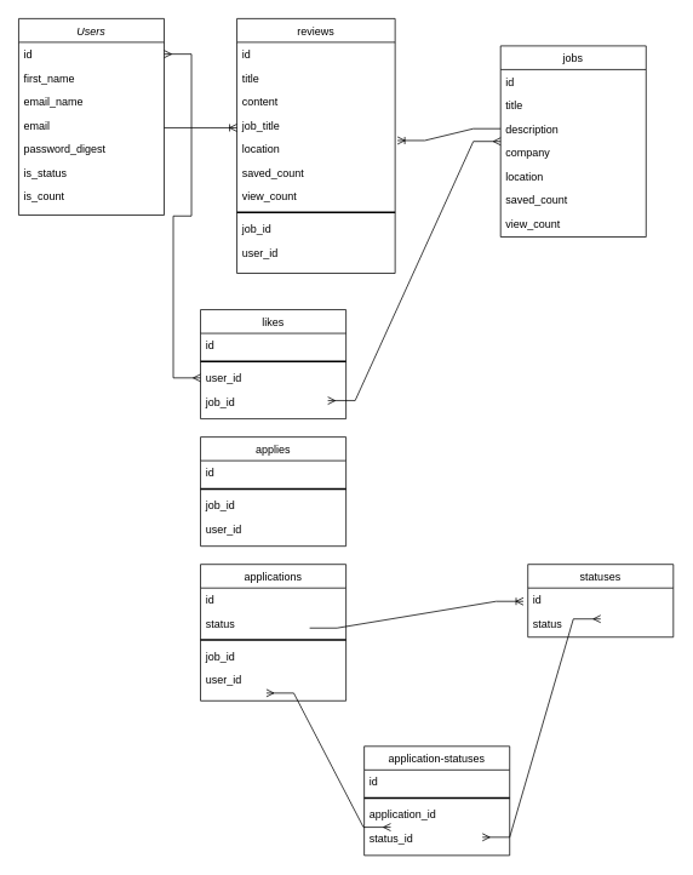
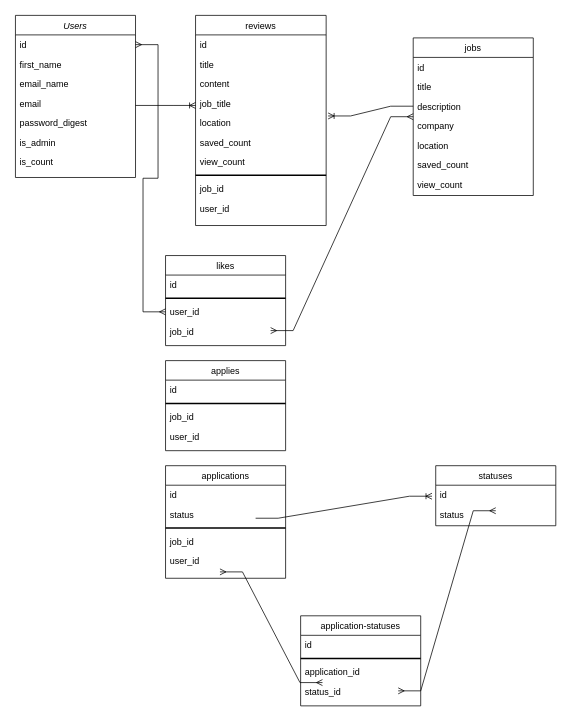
  <mxCell id="0" />
  <mxCell id="1" parent="0" />
  <mxCell id="2" value="Users" style="swimlane;fontStyle=2;align=center;verticalAlign=top;childLayout=stackLayout;horizontal=1;startSize=26;horizontalStack=0;resizeParent=1;resizeLast=0;collapsible=1;marginBottom=0;rounded=0;shadow=0;strokeWidth=1;" parent="1" vertex="1"><mxGeometry x="20" y="20" width="160" height="216" as="geometry"><mxRectangle x="230" y="140" width="160" height="26" as="alternateBounds" /></mxGeometry></mxCell>
  <mxCell id="3" value="id" style="text;align=left;verticalAlign=top;spacingLeft=4;spacingRight=4;overflow=hidden;rotatable=0;points=[[0,0.5],[1,0.5]];portConstraint=eastwest;" vertex="1" parent="2"><mxGeometry y="26" width="160" height="26" as="geometry" /></mxCell>
  <mxCell id="4" value="first_name" style="text;align=left;verticalAlign=top;spacingLeft=4;spacingRight=4;overflow=hidden;rotatable=0;points=[[0,0.5],[1,0.5]];portConstraint=eastwest;" parent="2" vertex="1"><mxGeometry y="52" width="160" height="26" as="geometry" /></mxCell>
  <mxCell id="5" value="email_name" style="text;align=left;verticalAlign=top;spacingLeft=4;spacingRight=4;overflow=hidden;rotatable=0;points=[[0,0.5],[1,0.5]];portConstraint=eastwest;rounded=0;shadow=0;html=0;" parent="2" vertex="1"><mxGeometry y="78" width="160" height="26" as="geometry" /></mxCell>
  <mxCell id="6" value="email" style="text;align=left;verticalAlign=top;spacingLeft=4;spacingRight=4;overflow=hidden;rotatable=0;points=[[0,0.5],[1,0.5]];portConstraint=eastwest;rounded=0;shadow=0;html=0;" parent="2" vertex="1"><mxGeometry y="104" width="160" height="26" as="geometry" /></mxCell>
  <mxCell id="7" value="password_digest" style="text;align=left;verticalAlign=top;spacingLeft=4;spacingRight=4;overflow=hidden;rotatable=0;points=[[0,0.5],[1,0.5]];portConstraint=eastwest;rounded=0;shadow=0;html=0;" vertex="1" parent="2"><mxGeometry y="130" width="160" height="26" as="geometry" /></mxCell>
- <mxCell id="8" value="is_status" style="text;align=left;verticalAlign=top;spacingLeft=4;spacingRight=4;overflow=hidden;rotatable=0;points=[[0,0.5],[1,0.5]];portConstraint=eastwest;rounded=0;shadow=0;html=0;" vertex="1" parent="2"><mxGeometry y="156" width="160" height="26" as="geometry" /></mxCell>
+ <mxCell id="8" value="is_admin" style="text;align=left;verticalAlign=top;spacingLeft=4;spacingRight=4;overflow=hidden;rotatable=0;points=[[0,0.5],[1,0.5]];portConstraint=eastwest;rounded=0;shadow=0;html=0;" vertex="1" parent="2"><mxGeometry y="156" width="160" height="26" as="geometry" /></mxCell>
  <mxCell id="9" value="is_count" style="text;align=left;verticalAlign=top;spacingLeft=4;spacingRight=4;overflow=hidden;rotatable=0;points=[[0,0.5],[1,0.5]];portConstraint=eastwest;rounded=0;shadow=0;html=0;" vertex="1" parent="2"><mxGeometry y="182" width="160" height="26" as="geometry" /></mxCell>
  <mxCell id="10" value="jobs" style="swimlane;fontStyle=0;align=center;verticalAlign=top;childLayout=stackLayout;horizontal=1;startSize=26;horizontalStack=0;resizeParent=1;resizeLast=0;collapsible=1;marginBottom=0;rounded=0;shadow=0;strokeWidth=1;" parent="1" vertex="1"><mxGeometry x="550" y="50" width="160" height="210" as="geometry"><mxRectangle x="550" y="140" width="160" height="26" as="alternateBounds" /></mxGeometry></mxCell>
  <mxCell id="11" value="id" style="text;align=left;verticalAlign=top;spacingLeft=4;spacingRight=4;overflow=hidden;rotatable=0;points=[[0,0.5],[1,0.5]];portConstraint=eastwest;" parent="10" vertex="1"><mxGeometry y="26" width="160" height="26" as="geometry" /></mxCell>
  <mxCell id="12" value="title" style="text;align=left;verticalAlign=top;spacingLeft=4;spacingRight=4;overflow=hidden;rotatable=0;points=[[0,0.5],[1,0.5]];portConstraint=eastwest;rounded=0;shadow=0;html=0;" parent="10" vertex="1"><mxGeometry y="52" width="160" height="26" as="geometry" /></mxCell>
  <mxCell id="13" value="description" style="text;align=left;verticalAlign=top;spacingLeft=4;spacingRight=4;overflow=hidden;rotatable=0;points=[[0,0.5],[1,0.5]];portConstraint=eastwest;rounded=0;shadow=0;html=0;" parent="10" vertex="1"><mxGeometry y="78" width="160" height="26" as="geometry" /></mxCell>
  <mxCell id="14" value="company" style="text;align=left;verticalAlign=top;spacingLeft=4;spacingRight=4;overflow=hidden;rotatable=0;points=[[0,0.5],[1,0.5]];portConstraint=eastwest;rounded=0;shadow=0;html=0;" parent="10" vertex="1"><mxGeometry y="104" width="160" height="26" as="geometry" /></mxCell>
  <mxCell id="15" value="location" style="text;align=left;verticalAlign=top;spacingLeft=4;spacingRight=4;overflow=hidden;rotatable=0;points=[[0,0.5],[1,0.5]];portConstraint=eastwest;rounded=0;shadow=0;html=0;" parent="10" vertex="1"><mxGeometry y="130" width="160" height="26" as="geometry" /></mxCell>
  <mxCell id="16" value="saved_count" style="text;align=left;verticalAlign=top;spacingLeft=4;spacingRight=4;overflow=hidden;rotatable=0;points=[[0,0.5],[1,0.5]];portConstraint=eastwest;rounded=0;shadow=0;html=0;" vertex="1" parent="10"><mxGeometry y="156" width="160" height="26" as="geometry" /></mxCell>
  <mxCell id="17" value="view_count" style="text;align=left;verticalAlign=top;spacingLeft=4;spacingRight=4;overflow=hidden;rotatable=0;points=[[0,0.5],[1,0.5]];portConstraint=eastwest;rounded=0;shadow=0;html=0;" vertex="1" parent="10"><mxGeometry y="182" width="160" height="26" as="geometry" /></mxCell>
  <mxCell id="18" value="likes" style="swimlane;fontStyle=0;align=center;verticalAlign=top;childLayout=stackLayout;horizontal=1;startSize=26;horizontalStack=0;resizeParent=1;resizeLast=0;collapsible=1;marginBottom=0;rounded=0;shadow=0;strokeWidth=1;" vertex="1" parent="1"><mxGeometry x="220" y="340" width="160" height="120" as="geometry"><mxRectangle x="550" y="140" width="160" height="26" as="alternateBounds" /></mxGeometry></mxCell>
  <mxCell id="19" value="" style="edgeStyle=entityRelationEdgeStyle;fontSize=12;html=1;endArrow=ERmany;startArrow=ERmany;rounded=0;" edge="1" parent="18" target="10"><mxGeometry width="100" height="100" relative="1" as="geometry"><mxPoint x="140" y="100" as="sourcePoint" /><mxPoint x="240" as="targetPoint" /></mxGeometry></mxCell>
  <mxCell id="20" value="id" style="text;align=left;verticalAlign=top;spacingLeft=4;spacingRight=4;overflow=hidden;rotatable=0;points=[[0,0.5],[1,0.5]];portConstraint=eastwest;" vertex="1" parent="18"><mxGeometry y="26" width="160" height="26" as="geometry" /></mxCell>
  <mxCell id="21" value="" style="line;strokeWidth=2;html=1;" vertex="1" parent="18"><mxGeometry y="52" width="160" height="10" as="geometry" /></mxCell>
  <mxCell id="22" value="user_id" style="text;align=left;verticalAlign=top;spacingLeft=4;spacingRight=4;overflow=hidden;rotatable=0;points=[[0,0.5],[1,0.5]];portConstraint=eastwest;rounded=0;shadow=0;html=0;" vertex="1" parent="18"><mxGeometry y="62" width="160" height="26" as="geometry" /></mxCell>
  <mxCell id="23" value="job_id" style="text;align=left;verticalAlign=top;spacingLeft=4;spacingRight=4;overflow=hidden;rotatable=0;points=[[0,0.5],[1,0.5]];portConstraint=eastwest;rounded=0;shadow=0;html=0;" vertex="1" parent="18"><mxGeometry y="88" width="160" height="26" as="geometry" /></mxCell>
  <mxCell id="24" value="reviews" style="swimlane;fontStyle=0;align=center;verticalAlign=top;childLayout=stackLayout;horizontal=1;startSize=26;horizontalStack=0;resizeParent=1;resizeLast=0;collapsible=1;marginBottom=0;rounded=0;shadow=0;strokeWidth=1;" vertex="1" parent="1"><mxGeometry x="260" y="20" width="174" height="280" as="geometry"><mxRectangle x="270" y="400" width="160" height="26" as="alternateBounds" /></mxGeometry></mxCell>
  <mxCell id="25" value="id" style="text;align=left;verticalAlign=top;spacingLeft=4;spacingRight=4;overflow=hidden;rotatable=0;points=[[0,0.5],[1,0.5]];portConstraint=eastwest;" vertex="1" parent="24"><mxGeometry y="26" width="174" height="26" as="geometry" /></mxCell>
  <mxCell id="26" value="title" style="text;align=left;verticalAlign=top;spacingLeft=4;spacingRight=4;overflow=hidden;rotatable=0;points=[[0,0.5],[1,0.5]];portConstraint=eastwest;rounded=0;shadow=0;html=0;" vertex="1" parent="24"><mxGeometry y="52" width="174" height="26" as="geometry" /></mxCell>
  <mxCell id="27" value="content" style="text;align=left;verticalAlign=top;spacingLeft=4;spacingRight=4;overflow=hidden;rotatable=0;points=[[0,0.5],[1,0.5]];portConstraint=eastwest;rounded=0;shadow=0;html=0;" vertex="1" parent="24"><mxGeometry y="78" width="174" height="26" as="geometry" /></mxCell>
  <mxCell id="28" value="job_title" style="text;align=left;verticalAlign=top;spacingLeft=4;spacingRight=4;overflow=hidden;rotatable=0;points=[[0,0.5],[1,0.5]];portConstraint=eastwest;rounded=0;shadow=0;html=0;" vertex="1" parent="24"><mxGeometry y="104" width="174" height="26" as="geometry" /></mxCell>
  <mxCell id="29" value="location" style="text;align=left;verticalAlign=top;spacingLeft=4;spacingRight=4;overflow=hidden;rotatable=0;points=[[0,0.5],[1,0.5]];portConstraint=eastwest;rounded=0;shadow=0;html=0;" vertex="1" parent="24"><mxGeometry y="130" width="174" height="26" as="geometry" /></mxCell>
  <mxCell id="30" value="saved_count" style="text;align=left;verticalAlign=top;spacingLeft=4;spacingRight=4;overflow=hidden;rotatable=0;points=[[0,0.5],[1,0.5]];portConstraint=eastwest;rounded=0;shadow=0;html=0;" vertex="1" parent="24"><mxGeometry y="156" width="174" height="26" as="geometry" /></mxCell>
  <mxCell id="31" value="view_count" style="text;align=left;verticalAlign=top;spacingLeft=4;spacingRight=4;overflow=hidden;rotatable=0;points=[[0,0.5],[1,0.5]];portConstraint=eastwest;rounded=0;shadow=0;html=0;" vertex="1" parent="24"><mxGeometry y="182" width="174" height="26" as="geometry" /></mxCell>
  <mxCell id="32" value="" style="line;strokeWidth=2;html=1;" vertex="1" parent="24"><mxGeometry y="208" width="174" height="10" as="geometry" /></mxCell>
  <mxCell id="33" value="job_id" style="text;align=left;verticalAlign=top;spacingLeft=4;spacingRight=4;overflow=hidden;rotatable=0;points=[[0,0.5],[1,0.5]];portConstraint=eastwest;rounded=0;shadow=0;html=0;" vertex="1" parent="24"><mxGeometry y="218" width="174" height="26" as="geometry" /></mxCell>
  <mxCell id="34" value="user_id" style="text;align=left;verticalAlign=top;spacingLeft=4;spacingRight=4;overflow=hidden;rotatable=0;points=[[0,0.5],[1,0.5]];portConstraint=eastwest;rounded=0;shadow=0;html=0;" vertex="1" parent="24"><mxGeometry y="244" width="174" height="26" as="geometry" /></mxCell>
  <mxCell id="35" value="applies" style="swimlane;fontStyle=0;align=center;verticalAlign=top;childLayout=stackLayout;horizontal=1;startSize=26;horizontalStack=0;resizeParent=1;resizeLast=0;collapsible=1;marginBottom=0;rounded=0;shadow=0;strokeWidth=1;" vertex="1" parent="1"><mxGeometry x="220" y="480" width="160" height="120" as="geometry"><mxRectangle x="270" y="400" width="160" height="26" as="alternateBounds" /></mxGeometry></mxCell>
  <mxCell id="36" value="id" style="text;align=left;verticalAlign=top;spacingLeft=4;spacingRight=4;overflow=hidden;rotatable=0;points=[[0,0.5],[1,0.5]];portConstraint=eastwest;" vertex="1" parent="35"><mxGeometry y="26" width="160" height="26" as="geometry" /></mxCell>
  <mxCell id="37" value="" style="line;strokeWidth=2;html=1;" vertex="1" parent="35"><mxGeometry y="52" width="160" height="10" as="geometry" /></mxCell>
  <mxCell id="38" value="job_id" style="text;align=left;verticalAlign=top;spacingLeft=4;spacingRight=4;overflow=hidden;rotatable=0;points=[[0,0.5],[1,0.5]];portConstraint=eastwest;rounded=0;shadow=0;html=0;" vertex="1" parent="35"><mxGeometry y="62" width="160" height="26" as="geometry" /></mxCell>
  <mxCell id="39" value="user_id" style="text;align=left;verticalAlign=top;spacingLeft=4;spacingRight=4;overflow=hidden;rotatable=0;points=[[0,0.5],[1,0.5]];portConstraint=eastwest;rounded=0;shadow=0;html=0;" vertex="1" parent="35"><mxGeometry y="88" width="160" height="26" as="geometry" /></mxCell>
  <mxCell id="40" value="" style="edgeStyle=entityRelationEdgeStyle;fontSize=12;html=1;endArrow=ERoneToMany;rounded=0;entryX=-0.031;entryY=0.564;entryDx=0;entryDy=0;entryPerimeter=0;" edge="1" parent="35" target="48"><mxGeometry width="100" height="100" relative="1" as="geometry"><mxPoint x="120" y="210" as="sourcePoint" /><mxPoint x="220" y="110" as="targetPoint" /></mxGeometry></mxCell>
  <mxCell id="41" value="applications" style="swimlane;fontStyle=0;align=center;verticalAlign=top;childLayout=stackLayout;horizontal=1;startSize=26;horizontalStack=0;resizeParent=1;resizeLast=0;collapsible=1;marginBottom=0;rounded=0;shadow=0;strokeWidth=1;" vertex="1" parent="1"><mxGeometry x="220" y="620" width="160" height="150" as="geometry"><mxRectangle x="270" y="400" width="160" height="26" as="alternateBounds" /></mxGeometry></mxCell>
  <mxCell id="42" value="id" style="text;align=left;verticalAlign=top;spacingLeft=4;spacingRight=4;overflow=hidden;rotatable=0;points=[[0,0.5],[1,0.5]];portConstraint=eastwest;" vertex="1" parent="41"><mxGeometry y="26" width="160" height="26" as="geometry" /></mxCell>
  <mxCell id="43" value="status" style="text;align=left;verticalAlign=top;spacingLeft=4;spacingRight=4;overflow=hidden;rotatable=0;points=[[0,0.5],[1,0.5]];portConstraint=eastwest;rounded=0;shadow=0;html=0;" vertex="1" parent="41"><mxGeometry y="52" width="160" height="26" as="geometry" /></mxCell>
  <mxCell id="44" value="" style="line;strokeWidth=2;html=1;" vertex="1" parent="41"><mxGeometry y="78" width="160" height="10" as="geometry" /></mxCell>
  <mxCell id="45" value="job_id" style="text;align=left;verticalAlign=top;spacingLeft=4;spacingRight=4;overflow=hidden;rotatable=0;points=[[0,0.5],[1,0.5]];portConstraint=eastwest;rounded=0;shadow=0;html=0;" vertex="1" parent="41"><mxGeometry y="88" width="160" height="26" as="geometry" /></mxCell>
  <mxCell id="46" value="user_id" style="text;align=left;verticalAlign=top;spacingLeft=4;spacingRight=4;overflow=hidden;rotatable=0;points=[[0,0.5],[1,0.5]];portConstraint=eastwest;rounded=0;shadow=0;html=0;" vertex="1" parent="41"><mxGeometry y="114" width="160" height="26" as="geometry" /></mxCell>
  <mxCell id="47" value="statuses" style="swimlane;fontStyle=0;align=center;verticalAlign=top;childLayout=stackLayout;horizontal=1;startSize=26;horizontalStack=0;resizeParent=1;resizeLast=0;collapsible=1;marginBottom=0;rounded=0;shadow=0;strokeWidth=1;" vertex="1" parent="1"><mxGeometry x="580" y="620" width="160" height="80" as="geometry"><mxRectangle x="270" y="400" width="160" height="26" as="alternateBounds" /></mxGeometry></mxCell>
  <mxCell id="48" value="id" style="text;align=left;verticalAlign=top;spacingLeft=4;spacingRight=4;overflow=hidden;rotatable=0;points=[[0,0.5],[1,0.5]];portConstraint=eastwest;" vertex="1" parent="47"><mxGeometry y="26" width="160" height="26" as="geometry" /></mxCell>
  <mxCell id="49" value="status" style="text;align=left;verticalAlign=top;spacingLeft=4;spacingRight=4;overflow=hidden;rotatable=0;points=[[0,0.5],[1,0.5]];portConstraint=eastwest;rounded=0;shadow=0;html=0;" vertex="1" parent="47"><mxGeometry y="52" width="160" height="26" as="geometry" /></mxCell>
  <mxCell id="50" value="application-statuses" style="swimlane;fontStyle=0;align=center;verticalAlign=top;childLayout=stackLayout;horizontal=1;startSize=26;horizontalStack=0;resizeParent=1;resizeLast=0;collapsible=1;marginBottom=0;rounded=0;shadow=0;strokeWidth=1;" vertex="1" parent="1"><mxGeometry x="400" y="820" width="160" height="120" as="geometry"><mxRectangle x="270" y="400" width="160" height="26" as="alternateBounds" /></mxGeometry></mxCell>
  <mxCell id="51" value="" style="edgeStyle=entityRelationEdgeStyle;fontSize=12;html=1;endArrow=ERmany;startArrow=ERmany;rounded=0;entryX=0.5;entryY=0.308;entryDx=0;entryDy=0;entryPerimeter=0;" edge="1" parent="50" target="49"><mxGeometry width="100" height="100" relative="1" as="geometry"><mxPoint x="130" y="100" as="sourcePoint" /><mxPoint x="230" as="targetPoint" /></mxGeometry></mxCell>
  <mxCell id="52" value="id" style="text;align=left;verticalAlign=top;spacingLeft=4;spacingRight=4;overflow=hidden;rotatable=0;points=[[0,0.5],[1,0.5]];portConstraint=eastwest;" vertex="1" parent="50"><mxGeometry y="26" width="160" height="26" as="geometry" /></mxCell>
  <mxCell id="53" value="" style="line;strokeWidth=2;html=1;" vertex="1" parent="50"><mxGeometry y="52" width="160" height="10" as="geometry" /></mxCell>
  <mxCell id="54" value="application_id" style="text;align=left;verticalAlign=top;spacingLeft=4;spacingRight=4;overflow=hidden;rotatable=0;points=[[0,0.5],[1,0.5]];portConstraint=eastwest;rounded=0;shadow=0;html=0;" vertex="1" parent="50"><mxGeometry y="62" width="160" height="26" as="geometry" /></mxCell>
  <mxCell id="55" value="status_id" style="text;align=left;verticalAlign=top;spacingLeft=4;spacingRight=4;overflow=hidden;rotatable=0;points=[[0,0.5],[1,0.5]];portConstraint=eastwest;rounded=0;shadow=0;html=0;" vertex="1" parent="50"><mxGeometry y="88" width="160" height="26" as="geometry" /></mxCell>
  <mxCell id="56" value="" style="edgeStyle=entityRelationEdgeStyle;fontSize=12;html=1;endArrow=ERoneToMany;rounded=0;" edge="1" parent="1"><mxGeometry width="100" height="100" relative="1" as="geometry"><mxPoint x="180" y="140" as="sourcePoint" /><mxPoint x="260" y="140" as="targetPoint" /></mxGeometry></mxCell>
  <mxCell id="57" value="" style="edgeStyle=entityRelationEdgeStyle;fontSize=12;html=1;endArrow=ERoneToMany;rounded=0;exitX=0;exitY=0.5;exitDx=0;exitDy=0;entryX=1.015;entryY=0.154;entryDx=0;entryDy=0;entryPerimeter=0;" edge="1" parent="1" source="13" target="29"><mxGeometry width="100" height="100" relative="1" as="geometry"><mxPoint x="550" y="160" as="sourcePoint" /><mxPoint x="440" y="140" as="targetPoint" /></mxGeometry></mxCell>
  <mxCell id="58" value="" style="edgeStyle=entityRelationEdgeStyle;fontSize=12;html=1;endArrow=ERmany;startArrow=ERmany;rounded=0;exitX=0;exitY=0.5;exitDx=0;exitDy=0;" edge="1" parent="1" source="22" target="3"><mxGeometry width="100" height="100" relative="1" as="geometry"><mxPoint x="190" y="390" as="sourcePoint" /><mxPoint x="190" y="270" as="targetPoint" /></mxGeometry></mxCell>
  <mxCell id="59" value="" style="edgeStyle=entityRelationEdgeStyle;fontSize=12;html=1;endArrow=ERmany;startArrow=ERmany;rounded=0;exitX=0.182;exitY=0.038;exitDx=0;exitDy=0;exitPerimeter=0;entryX=0.453;entryY=1.058;entryDx=0;entryDy=0;entryPerimeter=0;" edge="1" parent="1" source="55" target="46"><mxGeometry width="100" height="100" relative="1" as="geometry"><mxPoint x="350" y="840" as="sourcePoint" /><mxPoint x="370" y="750" as="targetPoint" /></mxGeometry></mxCell>
